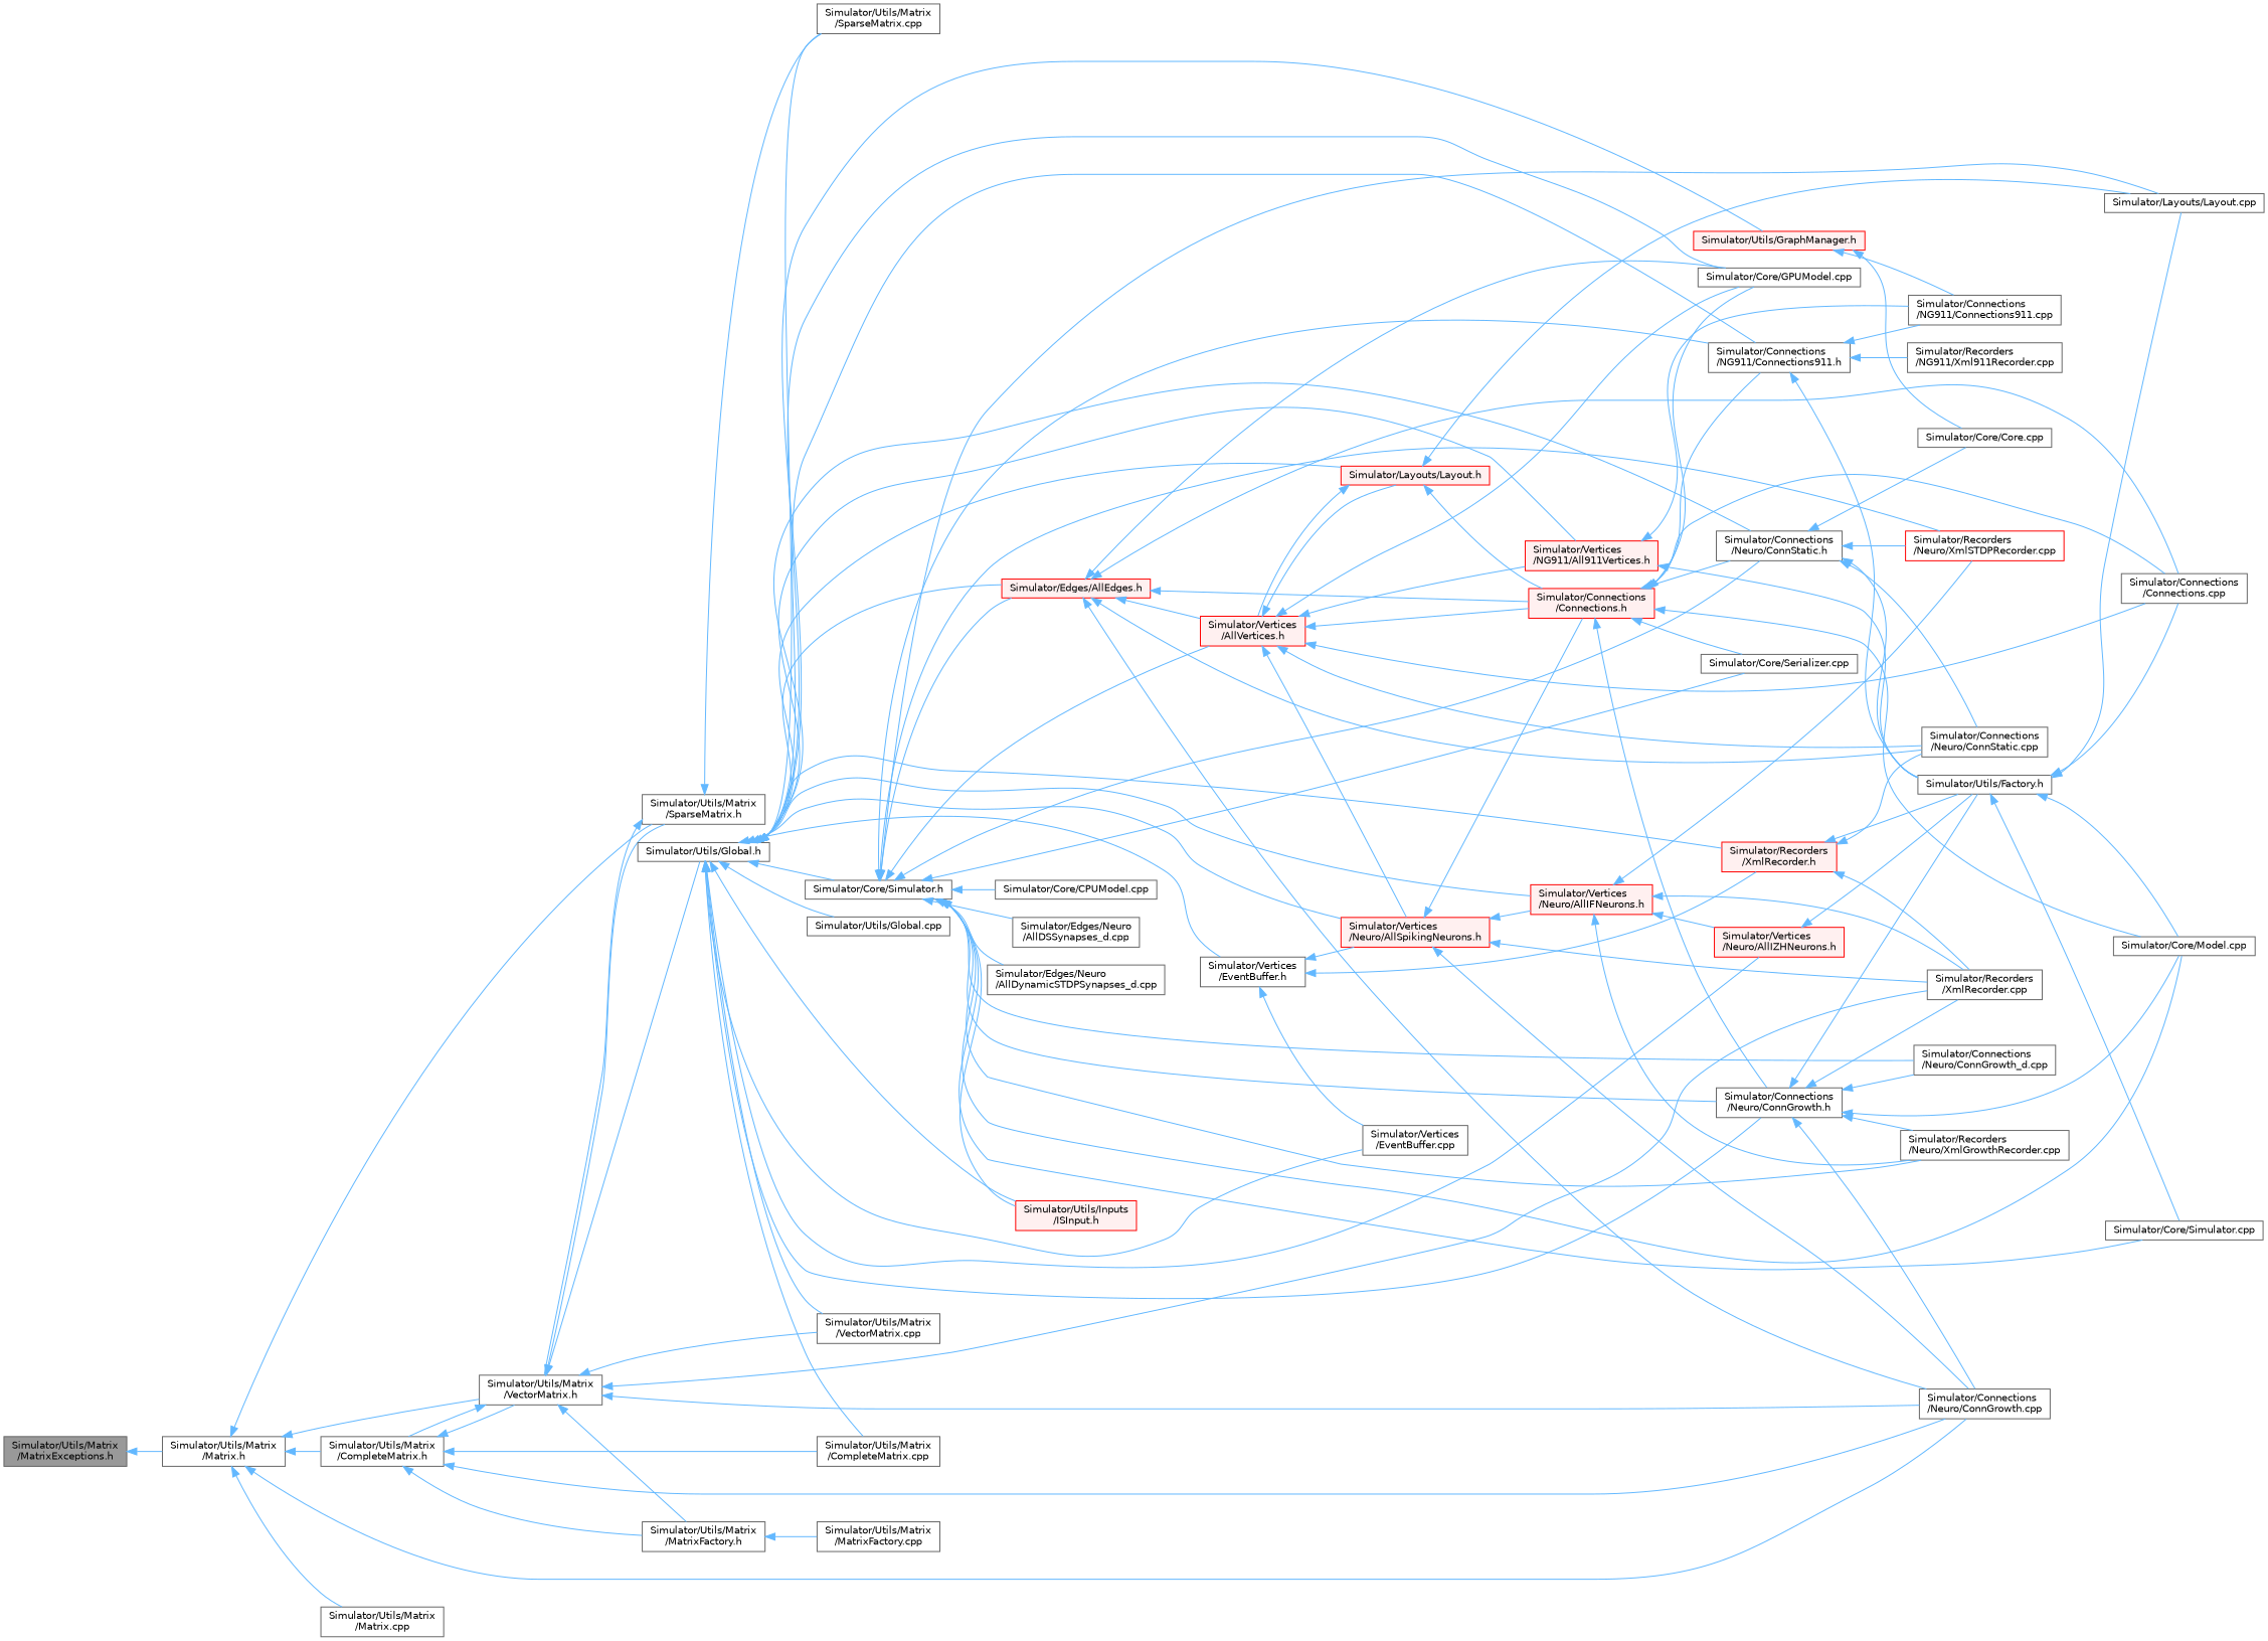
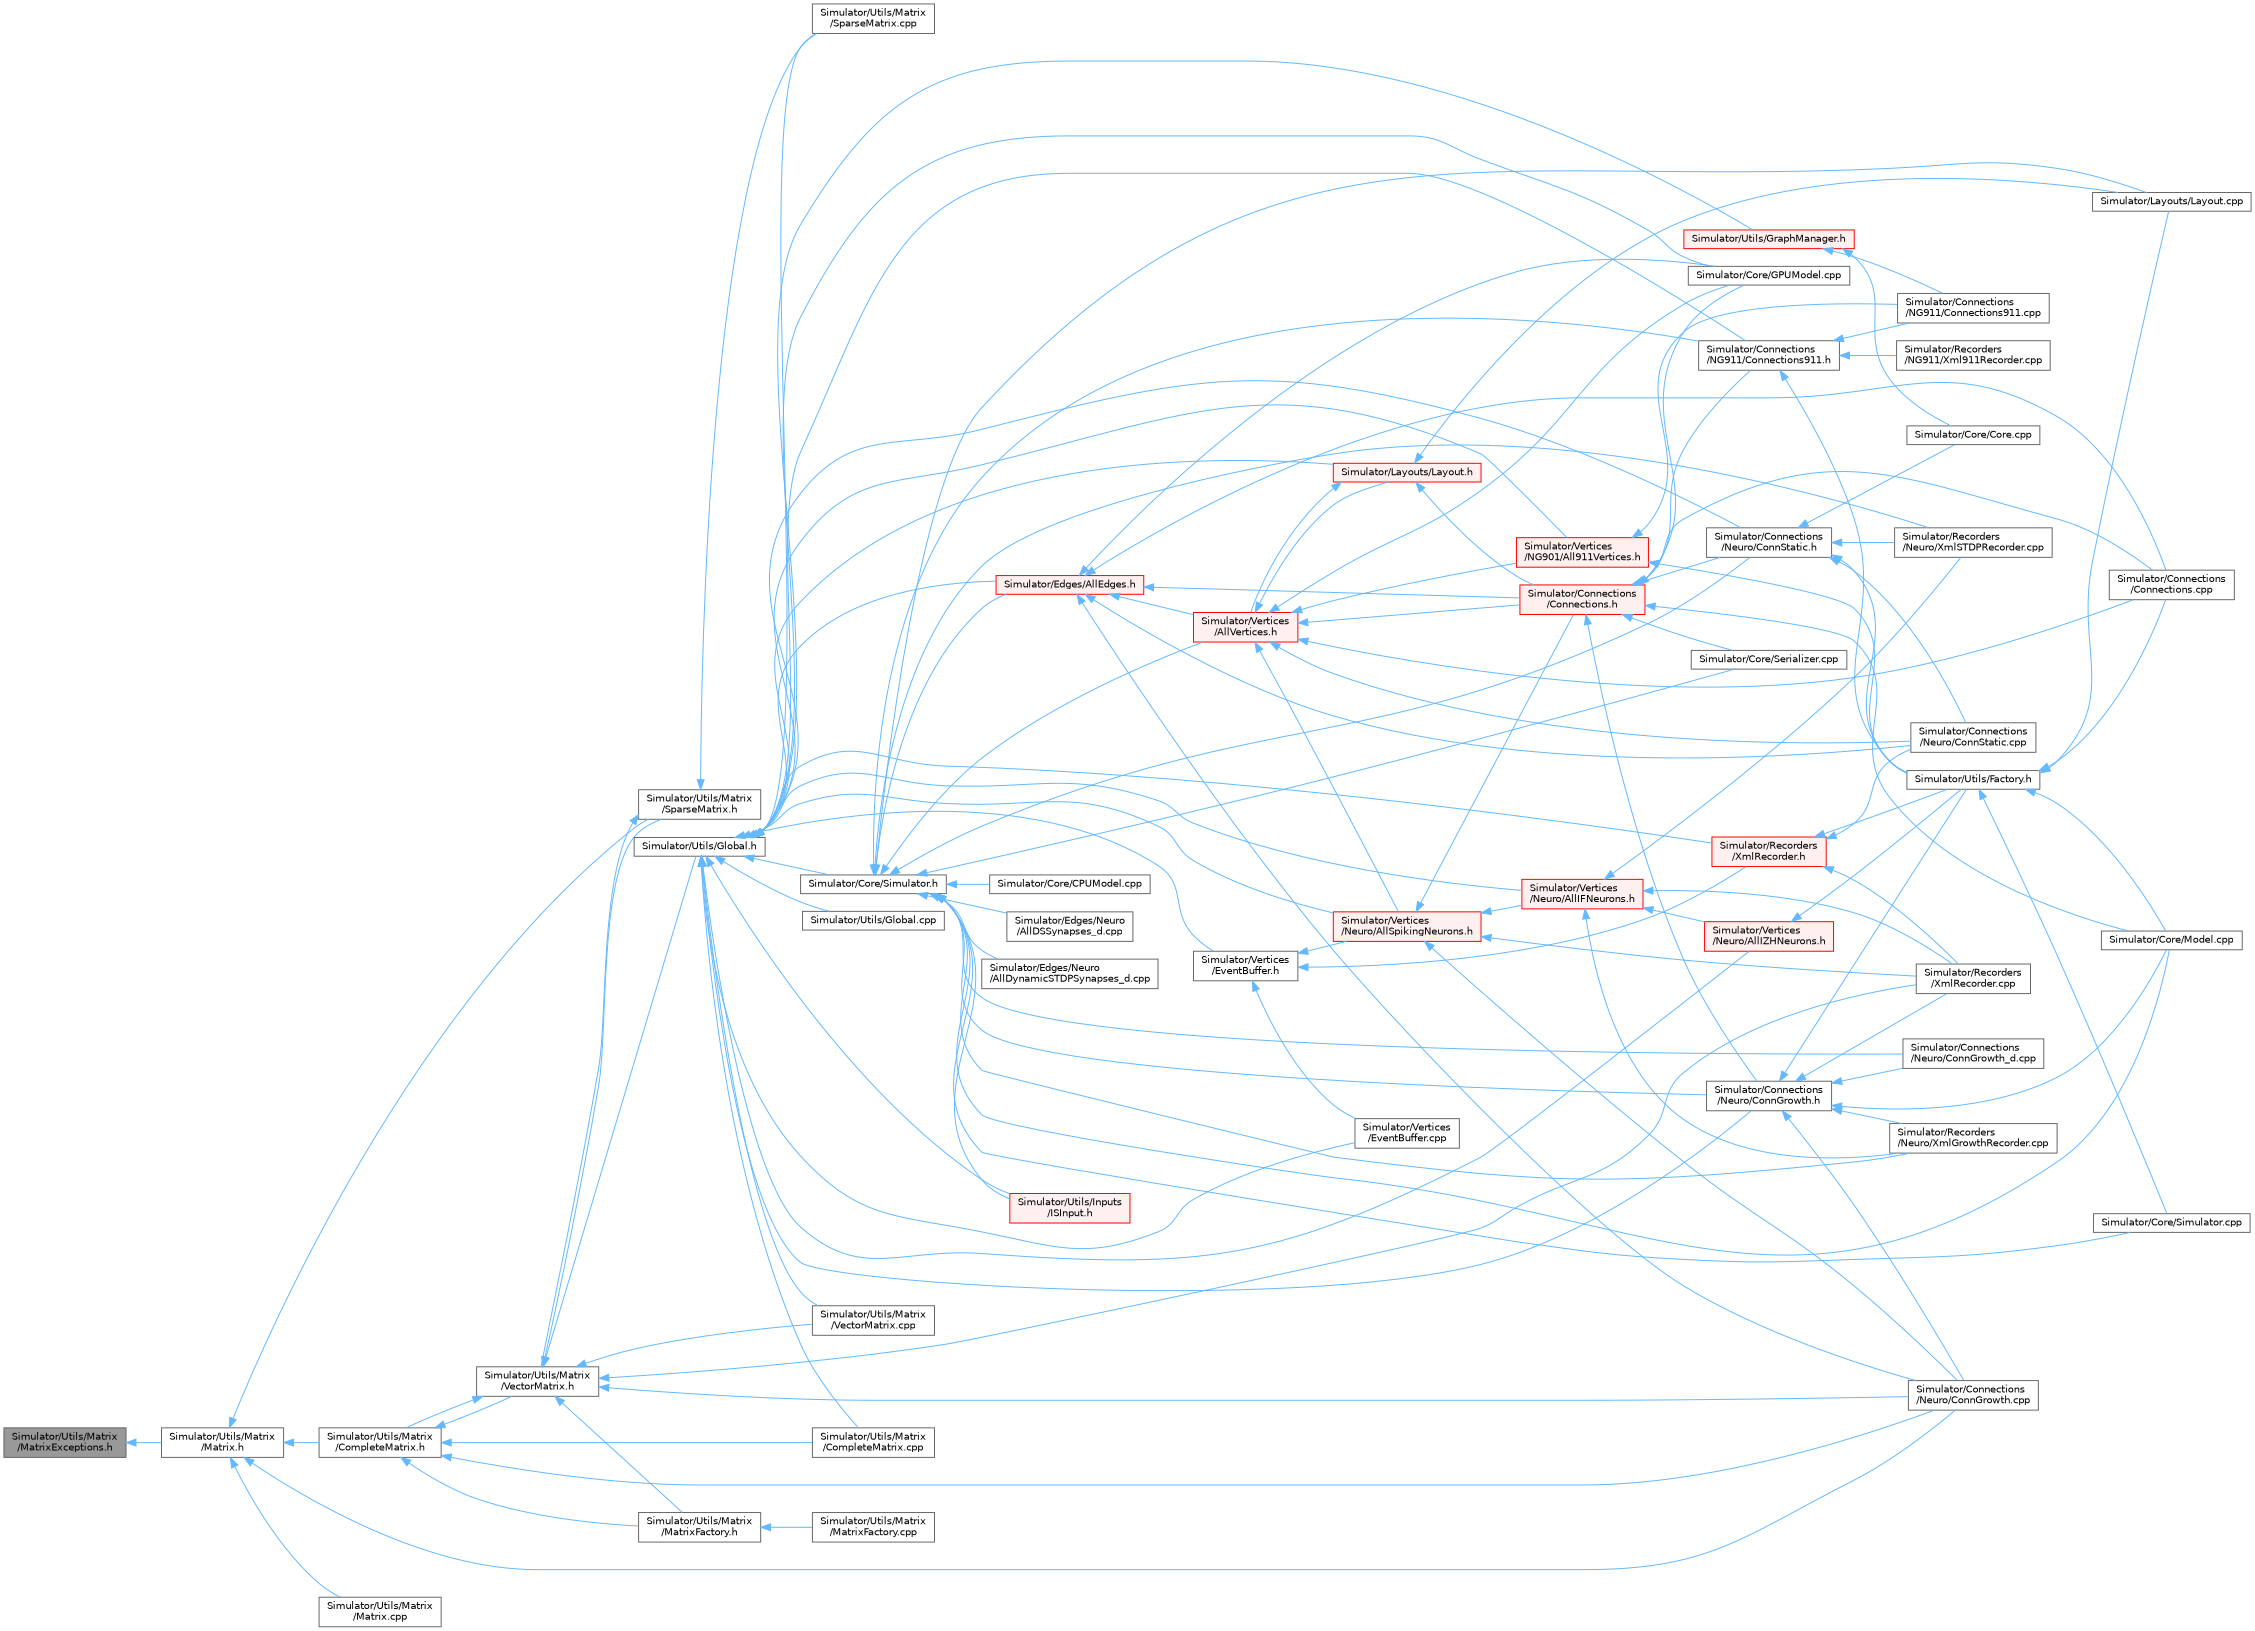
  digraph {
    rankdir=LR
    node [color=grey40 fillcolor=white fontname=Helvetica fontsize=10 shape=box style=filled]
    edge [color=steelblue1 dir=back fontname=Helvetica fontsize=10 labelfontname=Helvetica labelfontsize=10 style=solid]
    n1 [color=gray40 fillcolor=grey60 fontcolor=black height=0.2 label="Simulator/Utils/Matrix\l/MatrixExceptions.h" width=0.4]
    n2 [height=0.2 label="Simulator/Utils/Matrix\l/Matrix.h" width=0.4]
    n3 [height=0.2 label="Simulator/Connections\l/Neuro/ConnGrowth.cpp" width=0.4]
    n4 [height=0.2 label="Simulator/Utils/Matrix\l/CompleteMatrix.h" width=0.4]
    n5 [height=0.2 label="Simulator/Utils/Matrix\l/VectorMatrix.h" width=0.4]
    n6 [height=0.2 label="Simulator/Utils/Matrix\l/SparseMatrix.h" width=0.4]
    n7 [height=0.2 label="Simulator/Utils/Matrix\l/Matrix.cpp" width=0.4]
    n8 [height=0.2 label="Simulator/Utils/Matrix\l/CompleteMatrix.cpp" width=0.4]
    n9 [height=0.2 label="Simulator/Utils/Matrix\l/MatrixFactory.h" width=0.4]
    n10 [height=0.2 label="Simulator/Recorders\l/XmlRecorder.cpp" width=0.4]
    n11 [height=0.2 label="Simulator/Utils/Global.h" width=0.4]
    n12 [height=0.2 label="Simulator/Utils/Matrix\l/VectorMatrix.cpp" width=0.4]
    n13 [height=0.2 label="Simulator/Utils/Matrix\l/SparseMatrix.cpp" width=0.4]
    n14 [height=0.2 label="Simulator/Utils/Matrix\l/MatrixFactory.cpp" width=0.4]
    n15 [height=0.2 label="Simulator/Connections\l/NG911/Connections911.h" width=0.4]
    n16 [height=0.2 label="Simulator/Connections\l/Neuro/ConnGrowth.h" width=0.4]
    n17 [height=0.2 label="Simulator/Connections\l/Neuro/ConnStatic.h" width=0.4]
    n18 [height=0.2 label="Simulator/Core/GPUModel.cpp" width=0.4]
    n19 [height=0.2 label="Simulator/Core/Simulator.h" width=0.4]
    n20 [color=red fillcolor="#FFF0F0" height=0.2 label="Simulator/Edges/AllEdges.h" width=0.4]
    n21 [color=red fillcolor="#FFF0F0" height=0.2 label="Simulator/Layouts/Layout.h" width=0.4]
-   n22 [color=red fillcolor="#FFF0F0" height=0.2 label="Simulator/Vertices\l/NG911/All911Vertices.h" width=0.4]
+   n22 [color=red fillcolor="#FFF0F0" height=0.2 label="Simulator/Vertices\l/NG901/All911Vertices.h" width=0.4]
    n23 [color=red fillcolor="#FFF0F0" height=0.2 label="Simulator/Vertices\l/Neuro/AllSpikingNeurons.h" width=0.4]
    n24 [color=red fillcolor="#FFF0F0" height=0.2 label="Simulator/Vertices\l/Neuro/AllIFNeurons.h" width=0.4]
    n25 [color=red fillcolor="#FFF0F0" height=0.2 label="Simulator/Vertices\l/Neuro/AllIZHNeurons.h" width=0.4]
    n26 [color=red fillcolor="#FFF0F0" height=0.2 label="Simulator/Utils/Inputs\l/ISInput.h" width=0.4]
    n27 [color=red fillcolor="#FFF0F0" height=0.2 label="Simulator/Recorders\l/XmlRecorder.h" width=0.4]
    n28 [height=0.2 label="Simulator/Utils/Global.cpp" width=0.4]
    n29 [color=red fillcolor="#FFF0F0" height=0.2 label="Simulator/Utils/GraphManager.h" width=0.4]
    n30 [height=0.2 label="Simulator/Vertices\l/EventBuffer.cpp" width=0.4]
    n31 [height=0.2 label="Simulator/Vertices\l/EventBuffer.h" width=0.4]
    n32 [height=0.2 label="Simulator/Connections\l/NG911/Connections911.cpp" width=0.4]
    n33 [height=0.2 label="Simulator/Recorders\l/NG911/Xml911Recorder.cpp" width=0.4]
    n34 [height=0.2 label="Simulator/Utils/Factory.h" width=0.4]
    n35 [height=0.2 label="Simulator/Core/Model.cpp" width=0.4]
    n36 [height=0.2 label="Simulator/Connections\l/Neuro/ConnGrowth_d.cpp" width=0.4]
    n37 [height=0.2 label="Simulator/Recorders\l/Neuro/XmlGrowthRecorder.cpp" width=0.4]
    n38 [height=0.2 label="Simulator/Connections\l/Neuro/ConnStatic.cpp" width=0.4]
    n39 [height=0.2 label="Simulator/Core/Core.cpp" width=0.4]
-   n40 [color=red height=0.2 label="Simulator/Recorders\l/Neuro/XmlSTDPRecorder.cpp" width=0.4]
+   n40 [height=0.2 label="Simulator/Recorders\l/Neuro/XmlSTDPRecorder.cpp" width=0.4]
    n41 [height=0.2 label="Simulator/Core/Simulator.cpp" width=0.4]
    n42 [height=0.2 label="Simulator/Layouts/Layout.cpp" width=0.4]
    n43 [height=0.2 label="Simulator/Core/Serializer.cpp" width=0.4]
    n44 [height=0.2 label="Simulator/Core/CPUModel.cpp" width=0.4]
    n45 [color=red fillcolor="#FFF0F0" height=0.2 label="Simulator/Vertices\l/AllVertices.h" width=0.4]
    n46 [height=0.2 label="Simulator/Edges/Neuro\l/AllDSSynapses_d.cpp" width=0.4]
    n47 [height=0.2 label="Simulator/Edges/Neuro\l/AllDynamicSTDPSynapses_d.cpp" width=0.4]
    n48 [height=0.2 label="Simulator/Connections\l/Connections.cpp" width=0.4]
    n49 [color=red fillcolor="#FFF0F0" height=0.2 label="Simulator/Connections\l/Connections.h" width=0.4]
    n1 -> n2
    n2 -> n3
    n2 -> n4
-   n2 -> n5
    n2 -> n6
    n2 -> n7
    n4 -> n3
    n4 -> n5
    n4 -> n8
    n4 -> n9
    n5 -> n3
    n5 -> n4
    n5 -> n6
    n5 -> n9
    n5 -> n10
    n5 -> n11
    n5 -> n12
    n6 -> n5
    n6 -> n13
    n9 -> n14
    n11 -> n8
    n11 -> n12
    n11 -> n13
    n11 -> n15
    n11 -> n16
    n11 -> n17
    n11 -> n18
    n11 -> n19
    n11 -> n20
    n11 -> n21
    n11 -> n22
    n11 -> n23
    n11 -> n24
    n11 -> n25
    n11 -> n26
    n11 -> n27
    n11 -> n28
    n11 -> n29
    n11 -> n30
    n11 -> n31
    n15 -> n32
    n15 -> n33
    n15 -> n34
    n16 -> n3
    n16 -> n10
    n16 -> n34
    n16 -> n35
    n16 -> n36
    n16 -> n37
    n17 -> n34
    n17 -> n38
    n17 -> n39
    n17 -> n40
    n19 -> n15
    n19 -> n16
    n19 -> n17
    n19 -> n20
    n19 -> n26
    n19 -> n35
    n19 -> n36
    n19 -> n37
    n19 -> n40
    n19 -> n41
    n19 -> n42
    n19 -> n43
    n19 -> n44
    n19 -> n45
    n19 -> n46
    n19 -> n47
    n20 -> n3
    n20 -> n18
    n20 -> n38
    n20 -> n45
    n20 -> n48
    n20 -> n49
    n21 -> n42
    n21 -> n45
    n21 -> n49
    n22 -> n32
    n22 -> n34
    n23 -> n3
    n23 -> n10
    n23 -> n24
    n23 -> n49
    n24 -> n10
    n24 -> n25
    n24 -> n37
    n24 -> n40
    n25 -> n34
    n27 -> n10
    n27 -> n34
    n27 -> n38
    n29 -> n32
    n29 -> n39
    n31 -> n23
    n31 -> n27
    n31 -> n30
    n34 -> n35
    n34 -> n41
    n34 -> n42
    n34 -> n48
    n45 -> n18
    n45 -> n21
    n45 -> n22
    n45 -> n23
    n45 -> n38
    n45 -> n48
    n45 -> n49
    n49 -> n15
    n49 -> n16
    n49 -> n17
    n49 -> n18
    n49 -> n35
    n49 -> n43
    n49 -> n48
  }
